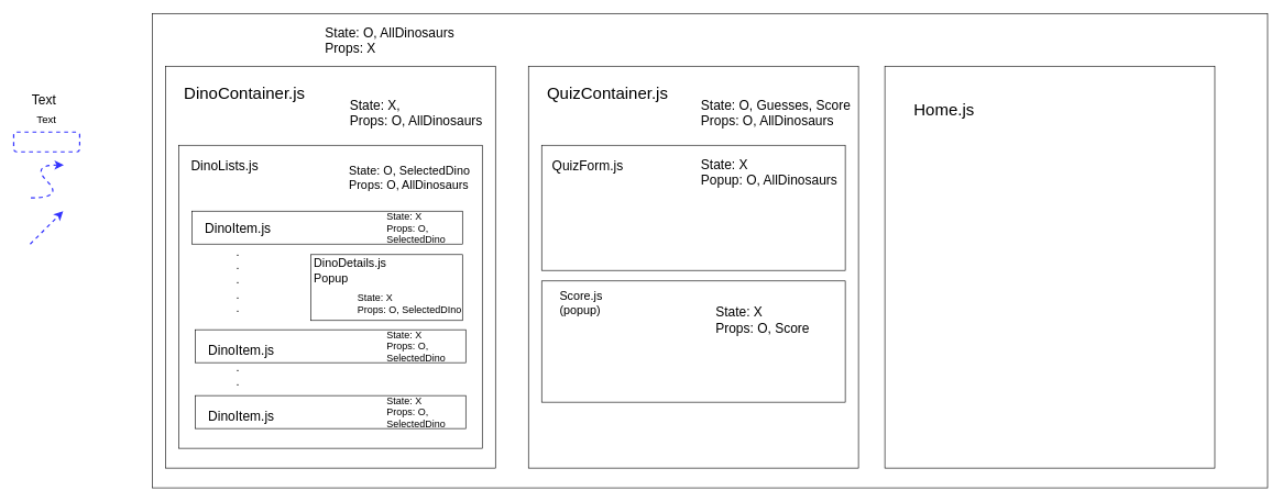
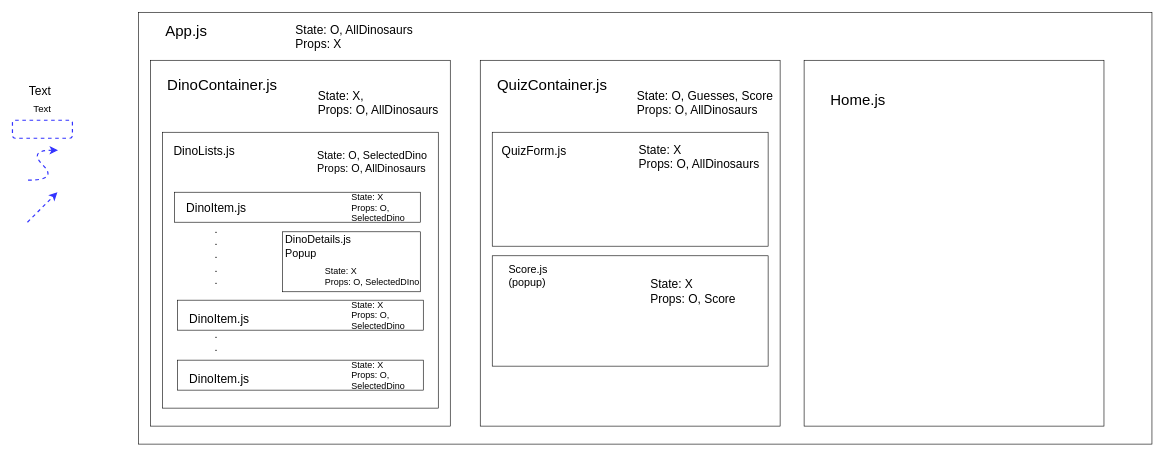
  <mxCell id="0" />
  <mxCell id="1" parent="0" />
  <mxCell id="2" value="" style="rounded=0;whiteSpace=wrap;html=1;fillColor=none;" vertex="1" parent="1"><mxGeometry x="230" y="20" width="1690" height="720" as="geometry" /></mxCell>
  <mxCell id="3" value="" style="rounded=0;whiteSpace=wrap;html=1;fillColor=none;" vertex="1" parent="1"><mxGeometry x="250" y="100" width="500" height="610" as="geometry" /></mxCell>
  <mxCell id="4" value="" style="curved=1;endArrow=classic;html=1;dashed=1;strokeWidth=2;strokeColor=#3333FF;endSize=8;" edge="1" parent="1"><mxGeometry width="50" height="50" relative="1" as="geometry"><mxPoint x="46" y="300" as="sourcePoint" /><mxPoint x="96" y="250" as="targetPoint" /><Array as="points"><mxPoint x="96" y="300" /><mxPoint x="46" y="250" /></Array></mxGeometry></mxCell>
  <mxCell id="5" value="" style="rounded=1;whiteSpace=wrap;html=1;fillColor=none;dashed=1;strokeWidth=2;strokeColor=#3333FF;" vertex="1" parent="1"><mxGeometry x="20" y="200" width="100" height="30" as="geometry" /></mxCell>
  <mxCell id="6" value="&lt;font style=&quot;font-size: 20px&quot;&gt;Text&lt;/font&gt;" style="text;html=1;strokeColor=none;fillColor=none;align=center;verticalAlign=middle;whiteSpace=wrap;rounded=0;dashed=1;strokeWidth=20;" vertex="1" parent="1"><mxGeometry x="26" y="130" width="80" height="40" as="geometry" /></mxCell>
  <mxCell id="7" value="&lt;font style=&quot;font-size: 16px&quot;&gt;Text&lt;/font&gt;" style="text;html=1;strokeColor=none;fillColor=none;align=center;verticalAlign=middle;whiteSpace=wrap;rounded=0;dashed=1;strokeWidth=20;" vertex="1" parent="1"><mxGeometry x="30" y="160" width="80" height="40" as="geometry" /></mxCell>
  <mxCell id="8" value="" style="endArrow=classic;html=1;dashed=1;endSize=8;strokeColor=#3333FF;strokeWidth=2;endFill=1;" edge="1" parent="1"><mxGeometry width="50" height="50" relative="1" as="geometry"><mxPoint x="45" y="370" as="sourcePoint" /><mxPoint x="95" y="320" as="targetPoint" /></mxGeometry></mxCell>
  <mxCell id="9" value="&lt;font style=&quot;font-size: 25px&quot;&gt;DinoContainer.js&lt;/font&gt;" style="text;html=1;strokeColor=none;fillColor=none;align=center;verticalAlign=middle;whiteSpace=wrap;rounded=0;dashed=1;strokeWidth=20;" vertex="1" parent="1"><mxGeometry x="330" y="120" width="80" height="40" as="geometry" /></mxCell>
  <mxCell id="10" value="" style="rounded=0;whiteSpace=wrap;html=1;fillColor=none;" vertex="1" parent="1"><mxGeometry x="270" y="220" width="460" height="460" as="geometry" /></mxCell>
  <mxCell id="11" value="&lt;span style=&quot;font-size: 20px&quot;&gt;DinoLists.js&lt;/span&gt;" style="text;html=1;strokeColor=none;fillColor=none;align=center;verticalAlign=middle;whiteSpace=wrap;rounded=0;dashed=1;strokeWidth=20;" vertex="1" parent="1"><mxGeometry x="300" y="230" width="80" height="40" as="geometry" /></mxCell>
  <mxCell id="12" value="&lt;div style=&quot;text-align: left ; font-size: 18px&quot;&gt;&lt;font style=&quot;font-size: 18px&quot;&gt;State: O, SelectedDino&lt;/font&gt;&lt;/div&gt;&lt;font style=&quot;font-size: 18px&quot;&gt;&lt;div style=&quot;text-align: left&quot;&gt;Props: O, AllDinosaurs&lt;/div&gt;&lt;/font&gt;" style="text;html=1;strokeColor=none;fillColor=none;align=center;verticalAlign=middle;whiteSpace=wrap;rounded=0;dashed=1;strokeWidth=20;" vertex="1" parent="1"><mxGeometry x="470" y="250" width="300" height="40" as="geometry" /></mxCell>
  <mxCell id="13" value="" style="rounded=0;whiteSpace=wrap;html=1;fillColor=none;" vertex="1" parent="1"><mxGeometry x="290" y="320" width="410" height="50" as="geometry" /></mxCell>
  <mxCell id="14" value="" style="rounded=0;whiteSpace=wrap;html=1;fillColor=none;" vertex="1" parent="1"><mxGeometry x="295" y="500" width="410" height="50" as="geometry" /></mxCell>
  <mxCell id="15" value="" style="rounded=0;whiteSpace=wrap;html=1;fillColor=none;" vertex="1" parent="1"><mxGeometry x="295" y="600" width="410" height="50" as="geometry" /></mxCell>
  <mxCell id="16" value="&lt;span style=&quot;font-size: 20px&quot;&gt;DinoItem.js&lt;/span&gt;" style="text;html=1;strokeColor=none;fillColor=none;align=center;verticalAlign=middle;whiteSpace=wrap;rounded=0;dashed=1;strokeWidth=20;" vertex="1" parent="1"><mxGeometry x="320" y="325" width="80" height="40" as="geometry" /></mxCell>
  <mxCell id="17" value="&lt;span style=&quot;font-size: 20px&quot;&gt;DinoItem.js&lt;/span&gt;" style="text;html=1;strokeColor=none;fillColor=none;align=center;verticalAlign=middle;whiteSpace=wrap;rounded=0;dashed=1;strokeWidth=20;" vertex="1" parent="1"><mxGeometry x="325" y="510" width="80" height="40" as="geometry" /></mxCell>
  <mxCell id="18" value="&lt;span style=&quot;font-size: 20px&quot;&gt;DinoItem.js&lt;/span&gt;" style="text;html=1;strokeColor=none;fillColor=none;align=center;verticalAlign=middle;whiteSpace=wrap;rounded=0;dashed=1;strokeWidth=20;" vertex="1" parent="1"><mxGeometry x="325" y="610" width="80" height="40" as="geometry" /></mxCell>
  <mxCell id="19" value="&lt;div style=&quot;text-align: left ; font-size: 15px&quot;&gt;&lt;font style=&quot;font-size: 15px&quot;&gt;State: X&lt;/font&gt;&lt;/div&gt;&lt;font style=&quot;font-size: 15px&quot;&gt;&lt;div style=&quot;text-align: left&quot;&gt;Props: O,&lt;/div&gt;&lt;div style=&quot;text-align: left&quot;&gt;SelectedDino&lt;/div&gt;&lt;/font&gt;" style="text;html=1;strokeColor=none;fillColor=none;align=center;verticalAlign=middle;whiteSpace=wrap;rounded=0;dashed=1;strokeWidth=20;" vertex="1" parent="1"><mxGeometry x="540" y="325" width="180" height="40" as="geometry" /></mxCell>
  <mxCell id="20" value="" style="rounded=0;whiteSpace=wrap;html=1;fillColor=none;" vertex="1" parent="1"><mxGeometry x="470" y="386" width="230" height="100" as="geometry" /></mxCell>
  <mxCell id="21" value="&lt;div style=&quot;text-align: left&quot;&gt;&lt;span style=&quot;font-size: 18px&quot;&gt;DinoDetails.js&lt;/span&gt;&lt;/div&gt;&lt;font style=&quot;font-size: 18px&quot;&gt;&lt;div style=&quot;text-align: left&quot;&gt;&lt;span&gt;Popup&lt;/span&gt;&lt;/div&gt;&lt;/font&gt;" style="text;html=1;strokeColor=none;fillColor=none;align=center;verticalAlign=middle;whiteSpace=wrap;rounded=0;dashed=1;strokeWidth=20;" vertex="1" parent="1"><mxGeometry x="490" y="391" width="80" height="40" as="geometry" /></mxCell>
  <mxCell id="22" value="&lt;div style=&quot;text-align: left ; font-size: 15px&quot;&gt;&lt;font style=&quot;font-size: 15px&quot;&gt;State: X&lt;/font&gt;&lt;/div&gt;&lt;font style=&quot;font-size: 15px&quot;&gt;&lt;div style=&quot;text-align: left&quot;&gt;Props: O, SelectedDIno&lt;/div&gt;&lt;/font&gt;" style="text;html=1;strokeColor=none;fillColor=none;align=center;verticalAlign=middle;whiteSpace=wrap;rounded=0;dashed=1;strokeWidth=20;" vertex="1" parent="1"><mxGeometry x="530" y="440" width="180" height="40" as="geometry" /></mxCell>
  <mxCell id="23" value="&lt;span style=&quot;font-size: 18px&quot;&gt;.&lt;br&gt;.&lt;br&gt;.&lt;br&gt;.&lt;br&gt;.&lt;br&gt;&lt;br&gt;&lt;/span&gt;" style="text;html=1;strokeColor=none;fillColor=none;align=center;verticalAlign=middle;whiteSpace=wrap;rounded=0;dashed=1;strokeWidth=20;" vertex="1" parent="1"><mxGeometry x="320" y="416" width="80" height="40" as="geometry" /></mxCell>
  <mxCell id="24" value="&lt;span style=&quot;font-size: 18px&quot;&gt;.&lt;br&gt;.&lt;br&gt;&lt;br&gt;&lt;/span&gt;" style="text;html=1;strokeColor=none;fillColor=none;align=center;verticalAlign=middle;whiteSpace=wrap;rounded=0;dashed=1;strokeWidth=20;" vertex="1" parent="1"><mxGeometry x="320" y="560" width="80" height="40" as="geometry" /></mxCell>
  <mxCell id="25" value="&lt;div style=&quot;text-align: left&quot;&gt;&lt;span style=&quot;font-size: 20px&quot;&gt;State: O, AllDinosaurs&lt;/span&gt;&lt;/div&gt;&lt;font style=&quot;font-size: 20px&quot;&gt;&lt;div style=&quot;text-align: left&quot;&gt;&lt;span&gt;Props: X&lt;/span&gt;&lt;/div&gt;&lt;/font&gt;" style="text;html=1;strokeColor=none;fillColor=none;align=center;verticalAlign=middle;whiteSpace=wrap;rounded=0;dashed=1;strokeWidth=20;" vertex="1" parent="1"><mxGeometry x="460" y="40" width="260" height="40" as="geometry" /></mxCell>
+ <mxCell id="26" value="&lt;font style=&quot;font-size: 25px&quot;&gt;App.js&lt;/font&gt;" style="text;html=1;strokeColor=none;fillColor=none;align=center;verticalAlign=middle;whiteSpace=wrap;rounded=0;dashed=1;strokeWidth=20;" vertex="1" parent="1"><mxGeometry x="270" y="30" width="80" height="40" as="geometry" /></mxCell>
  <mxCell id="27" value="" style="rounded=0;whiteSpace=wrap;html=1;fillColor=none;" vertex="1" parent="1"><mxGeometry x="800" y="100" width="500" height="610" as="geometry" /></mxCell>
  <mxCell id="28" value="&lt;font style=&quot;font-size: 25px&quot;&gt;QuizContainer.js&lt;/font&gt;" style="text;html=1;strokeColor=none;fillColor=none;align=center;verticalAlign=middle;whiteSpace=wrap;rounded=0;dashed=1;strokeWidth=20;" vertex="1" parent="1"><mxGeometry x="880" y="120" width="80" height="40" as="geometry" /></mxCell>
  <mxCell id="29" value="&lt;div style=&quot;text-align: left&quot;&gt;&lt;span style=&quot;font-size: 20px&quot;&gt;State: O, Guesses, Score&lt;/span&gt;&lt;/div&gt;&lt;font style=&quot;font-size: 20px&quot;&gt;&lt;div style=&quot;text-align: left&quot;&gt;&lt;span&gt;Props: O, AllDinosaurs&lt;/span&gt;&lt;/div&gt;&lt;/font&gt;" style="text;html=1;strokeColor=none;fillColor=none;align=center;verticalAlign=middle;whiteSpace=wrap;rounded=0;dashed=1;strokeWidth=20;" vertex="1" parent="1"><mxGeometry x="1000" y="150" width="350" height="40" as="geometry" /></mxCell>
  <mxCell id="30" value="" style="rounded=0;whiteSpace=wrap;html=1;fillColor=none;" vertex="1" parent="1"><mxGeometry x="820" y="220" width="460" height="190" as="geometry" /></mxCell>
  <mxCell id="31" value="&lt;font style=&quot;font-size: 20px&quot;&gt;QuizForm.js&lt;/font&gt;" style="text;html=1;strokeColor=none;fillColor=none;align=center;verticalAlign=middle;whiteSpace=wrap;rounded=0;dashed=1;strokeWidth=20;" vertex="1" parent="1"><mxGeometry x="850" y="230" width="80" height="40" as="geometry" /></mxCell>
  <mxCell id="32" value="" style="rounded=0;whiteSpace=wrap;html=1;fillColor=none;" vertex="1" parent="1"><mxGeometry x="820" y="426" width="460" height="184" as="geometry" /></mxCell>
  <mxCell id="33" value="&lt;div style=&quot;text-align: left&quot;&gt;&lt;span style=&quot;font-size: 18px&quot;&gt;Score.js&lt;/span&gt;&lt;/div&gt;&lt;font style=&quot;font-size: 18px&quot;&gt;&lt;div style=&quot;text-align: left&quot;&gt;&lt;span&gt;(popup)&lt;/span&gt;&lt;/div&gt;&lt;/font&gt;" style="text;html=1;strokeColor=none;fillColor=none;align=center;verticalAlign=middle;whiteSpace=wrap;rounded=0;dashed=1;strokeWidth=20;" vertex="1" parent="1"><mxGeometry x="840" y="440" width="80" height="40" as="geometry" /></mxCell>
- <mxCell id="34" value="&lt;div style=&quot;text-align: left&quot;&gt;&lt;span style=&quot;font-size: 20px&quot;&gt;State: X&lt;/span&gt;&lt;/div&gt;&lt;font style=&quot;font-size: 20px&quot;&gt;&lt;div style=&quot;text-align: left&quot;&gt;&lt;span&gt;Popup: O, AllDinosaurs&lt;/span&gt;&lt;/div&gt;&lt;/font&gt;" style="text;html=1;strokeColor=none;fillColor=none;align=center;verticalAlign=middle;whiteSpace=wrap;rounded=0;dashed=1;strokeWidth=20;" vertex="1" parent="1"><mxGeometry x="1040" y="240" width="250" height="40" as="geometry" /></mxCell>
+ <mxCell id="34" value="&lt;div style=&quot;text-align: left&quot;&gt;&lt;span style=&quot;font-size: 20px&quot;&gt;State: X&lt;/span&gt;&lt;/div&gt;&lt;font style=&quot;font-size: 20px&quot;&gt;&lt;div style=&quot;text-align: left&quot;&gt;&lt;span&gt;Props: O, AllDinosaurs&lt;/span&gt;&lt;/div&gt;&lt;/font&gt;" style="text;html=1;strokeColor=none;fillColor=none;align=center;verticalAlign=middle;whiteSpace=wrap;rounded=0;dashed=1;strokeWidth=20;" vertex="1" parent="1"><mxGeometry x="1040" y="240" width="250" height="40" as="geometry" /></mxCell>
  <mxCell id="35" value="&lt;div style=&quot;text-align: left&quot;&gt;&lt;span style=&quot;font-size: 20px&quot;&gt;State: X&lt;/span&gt;&lt;/div&gt;&lt;font style=&quot;font-size: 20px&quot;&gt;&lt;div style=&quot;text-align: left&quot;&gt;&lt;span&gt;Props: O, Score&lt;/span&gt;&lt;/div&gt;&lt;/font&gt;" style="text;html=1;strokeColor=none;fillColor=none;align=center;verticalAlign=middle;whiteSpace=wrap;rounded=0;dashed=1;strokeWidth=20;" vertex="1" parent="1"><mxGeometry x="1065" y="465" width="180" height="40" as="geometry" /></mxCell>
  <mxCell id="36" value="&lt;div style=&quot;text-align: left&quot;&gt;&lt;span style=&quot;font-size: 20px&quot;&gt;State: X,&amp;nbsp;&lt;/span&gt;&lt;/div&gt;&lt;font style=&quot;font-size: 20px&quot;&gt;&lt;div style=&quot;text-align: left&quot;&gt;&lt;span&gt;Props: O, AllDinosaurs&lt;/span&gt;&lt;/div&gt;&lt;/font&gt;" style="text;html=1;strokeColor=none;fillColor=none;align=center;verticalAlign=middle;whiteSpace=wrap;rounded=0;dashed=1;strokeWidth=20;" vertex="1" parent="1"><mxGeometry x="500" y="150" width="260" height="40" as="geometry" /></mxCell>
  <mxCell id="37" value="&lt;div style=&quot;text-align: left ; font-size: 15px&quot;&gt;&lt;font style=&quot;font-size: 15px&quot;&gt;State: X&lt;/font&gt;&lt;/div&gt;&lt;font style=&quot;font-size: 15px&quot;&gt;&lt;div style=&quot;text-align: left&quot;&gt;Props: O,&amp;nbsp;&lt;/div&gt;&lt;/font&gt;&lt;span style=&quot;font-size: 15px ; text-align: left&quot;&gt;SelectedDino&lt;/span&gt;" style="text;html=1;strokeColor=none;fillColor=none;align=center;verticalAlign=middle;whiteSpace=wrap;rounded=0;dashed=1;strokeWidth=20;" vertex="1" parent="1"><mxGeometry x="540" y="505" width="180" height="40" as="geometry" /></mxCell>
  <mxCell id="38" value="&lt;div style=&quot;text-align: left ; font-size: 15px&quot;&gt;&lt;font style=&quot;font-size: 15px&quot;&gt;State: X&lt;/font&gt;&lt;/div&gt;&lt;font style=&quot;font-size: 15px&quot;&gt;&lt;div style=&quot;text-align: left&quot;&gt;Props: O,&amp;nbsp;&lt;/div&gt;&lt;/font&gt;&lt;span style=&quot;font-size: 15px ; text-align: left&quot;&gt;SelectedDino&lt;/span&gt;" style="text;html=1;strokeColor=none;fillColor=none;align=center;verticalAlign=middle;whiteSpace=wrap;rounded=0;dashed=1;strokeWidth=20;" vertex="1" parent="1"><mxGeometry x="540" y="605" width="180" height="40" as="geometry" /></mxCell>
  <mxCell id="39" value="" style="rounded=0;whiteSpace=wrap;html=1;fillColor=none;" vertex="1" parent="1"><mxGeometry x="1340" y="100" width="500" height="610" as="geometry" /></mxCell>
  <mxCell id="40" value="&lt;font style=&quot;font-size: 25px&quot;&gt;Home.js&lt;/font&gt;" style="text;html=1;strokeColor=none;fillColor=none;align=center;verticalAlign=middle;whiteSpace=wrap;rounded=0;dashed=1;strokeWidth=20;" vertex="1" parent="1"><mxGeometry x="1390" y="145" width="80" height="40" as="geometry" /></mxCell>
